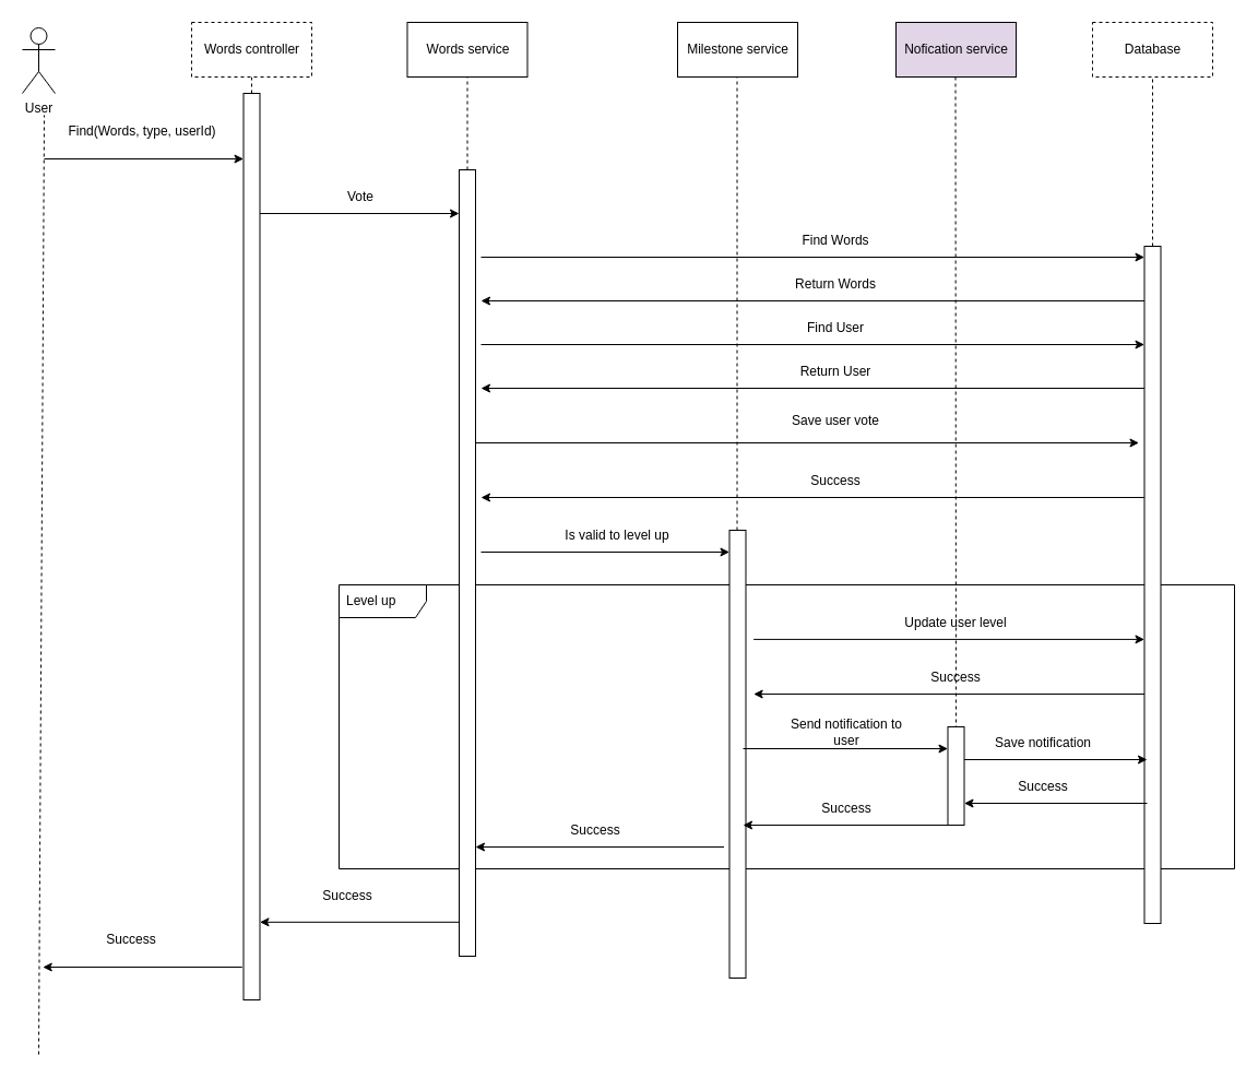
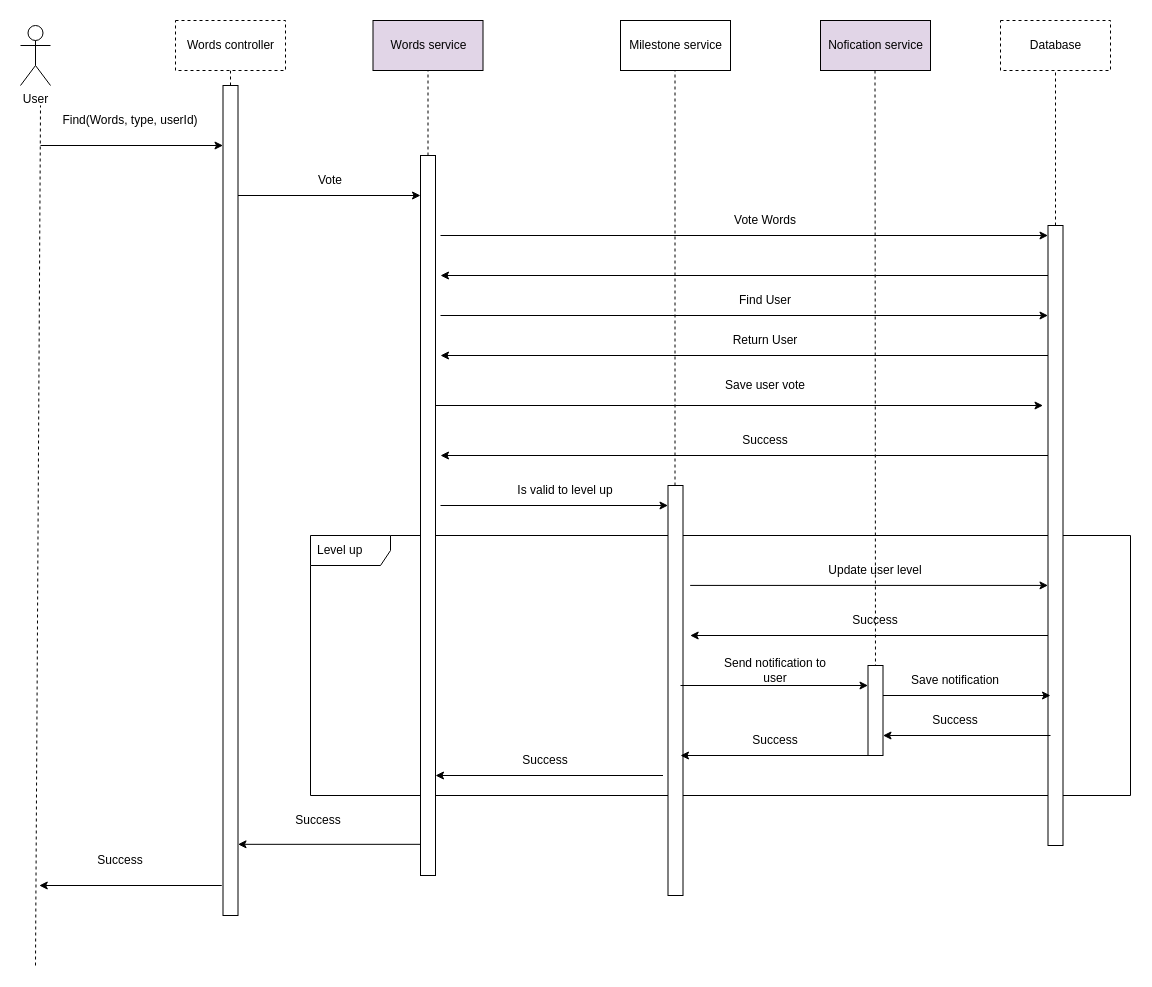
  <mxCell id="0" />
  <mxCell id="1" parent="0" />
  <mxCell id="2" value="Level up" style="shape=umlFrame;whiteSpace=wrap;html=1;width=80;height=30;boundedLbl=1;verticalAlign=middle;align=left;spacingLeft=5;" vertex="1" parent="1"><mxGeometry x="310" y="535" width="820" height="260" as="geometry" /></mxCell>
  <mxCell id="3" value="User" style="shape=umlActor;verticalLabelPosition=bottom;verticalAlign=top;html=1;outlineConnect=0;" vertex="1" parent="1"><mxGeometry x="20" y="25" width="30" height="60" as="geometry" /></mxCell>
  <mxCell id="4" value="" style="html=1;points=[];perimeter=orthogonalPerimeter;" vertex="1" parent="1"><mxGeometry x="222.5" y="85" width="15" height="830" as="geometry" /></mxCell>
  <mxCell id="5" value="" style="html=1;points=[];perimeter=orthogonalPerimeter;" vertex="1" parent="1"><mxGeometry x="420" y="155" width="15" height="720" as="geometry" /></mxCell>
  <mxCell id="6" value="" style="html=1;points=[];perimeter=orthogonalPerimeter;" vertex="1" parent="1"><mxGeometry x="1047.5" y="225" width="15" height="620" as="geometry" /></mxCell>
  <mxCell id="7" value="" style="endArrow=none;html=1;rounded=0;entryX=0.667;entryY=1.333;entryDx=0;entryDy=0;entryPerimeter=0;dashed=1;" edge="1" parent="1" target="3"><mxGeometry width="50" height="50" relative="1" as="geometry"><mxPoint x="35" y="965" as="sourcePoint" /><mxPoint x="30" y="165" as="targetPoint" /></mxGeometry></mxCell>
  <mxCell id="8" value="" style="endArrow=none;dashed=1;html=1;rounded=0;entryX=0.5;entryY=1;entryDx=0;entryDy=0;" edge="1" parent="1" source="4" target="9"><mxGeometry width="50" height="50" relative="1" as="geometry"><mxPoint x="140" y="235" as="sourcePoint" /><mxPoint x="190" y="185" as="targetPoint" /></mxGeometry></mxCell>
  <mxCell id="9" value="&lt;span style=&quot;&quot;&gt;Words controller&lt;/span&gt;" style="html=1;dashed=1;" vertex="1" parent="1"><mxGeometry x="175" y="20" width="110" height="50" as="geometry" /></mxCell>
- <mxCell id="10" value="&lt;span style=&quot;&quot;&gt;Words service&lt;/span&gt;" style="html=1;" vertex="1" parent="1"><mxGeometry x="372.5" y="20" width="110" height="50" as="geometry" /></mxCell>
+ <mxCell id="10" value="&lt;span style=&quot;&quot;&gt;Words service&lt;/span&gt;" style="html=1;fillColor=#e1d5e7;" vertex="1" parent="1"><mxGeometry x="372.5" y="20" width="110" height="50" as="geometry" /></mxCell>
  <mxCell id="11" value="&lt;span style=&quot;&quot;&gt;Database&lt;/span&gt;" style="html=1;dashed=1;" vertex="1" parent="1"><mxGeometry x="1000" y="20" width="110" height="50" as="geometry" /></mxCell>
  <mxCell id="12" value="" style="endArrow=none;dashed=1;html=1;rounded=0;entryX=0.5;entryY=1;entryDx=0;entryDy=0;" edge="1" parent="1" source="5" target="10"><mxGeometry width="50" height="50" relative="1" as="geometry"><mxPoint x="240" y="95" as="sourcePoint" /><mxPoint x="240" y="80" as="targetPoint" /></mxGeometry></mxCell>
  <mxCell id="13" value="" style="endArrow=none;dashed=1;html=1;rounded=0;entryX=0.5;entryY=1;entryDx=0;entryDy=0;" edge="1" parent="1" source="6" target="11"><mxGeometry width="50" height="50" relative="1" as="geometry"><mxPoint x="825" y="190" as="sourcePoint" /><mxPoint x="447.5" y="95" as="targetPoint" /></mxGeometry></mxCell>
  <mxCell id="14" value="Milestone service" style="html=1;" vertex="1" parent="1"><mxGeometry x="620" y="20" width="110" height="50" as="geometry" /></mxCell>
  <mxCell id="15" value="Nofication service" style="html=1;fillColor=#e1d5e7;" vertex="1" parent="1"><mxGeometry x="820" y="20" width="110" height="50" as="geometry" /></mxCell>
  <mxCell id="16" value="" style="endArrow=none;dashed=1;html=1;rounded=0;entryX=0.5;entryY=1;entryDx=0;entryDy=0;" edge="1" parent="1"><mxGeometry width="50" height="50" relative="1" as="geometry"><mxPoint x="875" y="685" as="sourcePoint" /><mxPoint x="874.5" y="70" as="targetPoint" /></mxGeometry></mxCell>
  <mxCell id="17" value="" style="endArrow=none;dashed=1;html=1;rounded=0;entryX=0.5;entryY=1;entryDx=0;entryDy=0;" edge="1" parent="1" source="26"><mxGeometry width="50" height="50" relative="1" as="geometry"><mxPoint x="680" y="535" as="sourcePoint" /><mxPoint x="674.5" y="70" as="targetPoint" /></mxGeometry></mxCell>
  <mxCell id="18" value="" style="endArrow=classic;html=1;rounded=0;" edge="1" parent="1"><mxGeometry width="50" height="50" relative="1" as="geometry"><mxPoint x="40" y="145" as="sourcePoint" /><mxPoint x="222.5" y="145" as="targetPoint" /></mxGeometry></mxCell>
  <mxCell id="19" value="" style="endArrow=classic;html=1;rounded=0;" edge="1" parent="1"><mxGeometry width="50" height="50" relative="1" as="geometry"><mxPoint x="237.5" y="195" as="sourcePoint" /><mxPoint x="420" y="195" as="targetPoint" /></mxGeometry></mxCell>
  <mxCell id="20" value="" style="endArrow=classic;html=1;rounded=0;" edge="1" parent="1" target="6"><mxGeometry width="50" height="50" relative="1" as="geometry"><mxPoint x="440" y="235" as="sourcePoint" /><mxPoint x="612.5" y="235" as="targetPoint" /></mxGeometry></mxCell>
  <mxCell id="21" value="" style="endArrow=none;html=1;rounded=0;endFill=0;startArrow=classic;startFill=1;" edge="1" parent="1" target="6"><mxGeometry width="50" height="50" relative="1" as="geometry"><mxPoint x="440" y="275" as="sourcePoint" /><mxPoint x="1017.5" y="315" as="targetPoint" /></mxGeometry></mxCell>
  <mxCell id="22" value="Vote" style="text;html=1;strokeColor=none;fillColor=none;align=center;verticalAlign=middle;whiteSpace=wrap;rounded=0;" vertex="1" parent="1"><mxGeometry x="300" y="165" width="60" height="30" as="geometry" /></mxCell>
  <mxCell id="23" value="Find(Words, type, userId)" style="text;html=1;strokeColor=none;fillColor=none;align=center;verticalAlign=middle;whiteSpace=wrap;rounded=0;" vertex="1" parent="1"><mxGeometry x="60" y="105" width="140" height="30" as="geometry" /></mxCell>
- <mxCell id="24" value="Find Words" style="text;html=1;strokeColor=none;fillColor=none;align=center;verticalAlign=middle;whiteSpace=wrap;rounded=0;" vertex="1" parent="1"><mxGeometry x="710" y="205" width="110" height="30" as="geometry" /></mxCell>
- <mxCell id="25" value="Return Words" style="text;html=1;strokeColor=none;fillColor=none;align=center;verticalAlign=middle;whiteSpace=wrap;rounded=0;" vertex="1" parent="1"><mxGeometry x="710" y="245" width="110" height="30" as="geometry" /></mxCell>
+ <mxCell id="24" value="Vote Words" style="text;html=1;strokeColor=none;fillColor=none;align=center;verticalAlign=middle;whiteSpace=wrap;rounded=0;" vertex="1" parent="1"><mxGeometry x="710" y="205" width="110" height="30" as="geometry" /></mxCell>
  <mxCell id="26" value="" style="html=1;points=[];perimeter=orthogonalPerimeter;" vertex="1" parent="1"><mxGeometry x="667.5" y="485" width="15" height="410" as="geometry" /></mxCell>
  <mxCell id="27" value="" style="endArrow=classic;html=1;rounded=0;endFill=1;startArrow=none;startFill=0;" edge="1" parent="1"><mxGeometry width="50" height="50" relative="1" as="geometry"><mxPoint x="440" y="315" as="sourcePoint" /><mxPoint x="1047.5" y="315" as="targetPoint" /></mxGeometry></mxCell>
  <mxCell id="28" value="Find User" style="text;html=1;strokeColor=none;fillColor=none;align=center;verticalAlign=middle;whiteSpace=wrap;rounded=0;" vertex="1" parent="1"><mxGeometry x="710" y="285" width="110" height="30" as="geometry" /></mxCell>
  <mxCell id="29" value="" style="endArrow=none;html=1;rounded=0;endFill=0;startArrow=classic;startFill=1;" edge="1" parent="1"><mxGeometry width="50" height="50" relative="1" as="geometry"><mxPoint x="440" y="355" as="sourcePoint" /><mxPoint x="1047.5" y="355" as="targetPoint" /></mxGeometry></mxCell>
  <mxCell id="30" value="Return User" style="text;html=1;strokeColor=none;fillColor=none;align=center;verticalAlign=middle;whiteSpace=wrap;rounded=0;" vertex="1" parent="1"><mxGeometry x="710" y="325" width="110" height="30" as="geometry" /></mxCell>
  <mxCell id="31" value="" style="endArrow=classic;html=1;rounded=0;endFill=1;startArrow=none;startFill=0;" edge="1" parent="1"><mxGeometry width="50" height="50" relative="1" as="geometry"><mxPoint x="435" y="405" as="sourcePoint" /><mxPoint x="1042.5" y="405" as="targetPoint" /></mxGeometry></mxCell>
  <mxCell id="32" value="Save user vote" style="text;html=1;strokeColor=none;fillColor=none;align=center;verticalAlign=middle;whiteSpace=wrap;rounded=0;" vertex="1" parent="1"><mxGeometry x="710" y="370" width="110" height="30" as="geometry" /></mxCell>
  <mxCell id="33" value="" style="endArrow=none;html=1;rounded=0;endFill=0;startArrow=classic;startFill=1;" edge="1" parent="1"><mxGeometry width="50" height="50" relative="1" as="geometry"><mxPoint x="440" y="455" as="sourcePoint" /><mxPoint x="1047.5" y="455" as="targetPoint" /></mxGeometry></mxCell>
  <mxCell id="34" value="Success" style="text;html=1;strokeColor=none;fillColor=none;align=center;verticalAlign=middle;whiteSpace=wrap;rounded=0;" vertex="1" parent="1"><mxGeometry x="710" y="425" width="110" height="30" as="geometry" /></mxCell>
  <mxCell id="35" value="" style="endArrow=classic;html=1;rounded=0;" edge="1" parent="1" target="26"><mxGeometry width="50" height="50" relative="1" as="geometry"><mxPoint x="440" y="505" as="sourcePoint" /><mxPoint x="617.5" y="545" as="targetPoint" /></mxGeometry></mxCell>
  <mxCell id="36" value="Is valid to level up" style="text;html=1;strokeColor=none;fillColor=none;align=center;verticalAlign=middle;whiteSpace=wrap;rounded=0;" vertex="1" parent="1"><mxGeometry x="510" y="475" width="110" height="30" as="geometry" /></mxCell>
  <mxCell id="37" value="" style="endArrow=classic;html=1;rounded=0;exitX=0.463;exitY=0.192;exitDx=0;exitDy=0;exitPerimeter=0;" edge="1" parent="1" source="2" target="6"><mxGeometry width="50" height="50" relative="1" as="geometry"><mxPoint x="682.5" y="565" as="sourcePoint" /><mxPoint x="910" y="565" as="targetPoint" /></mxGeometry></mxCell>
  <mxCell id="38" value="Update user level" style="text;html=1;strokeColor=none;fillColor=none;align=center;verticalAlign=middle;whiteSpace=wrap;rounded=0;" vertex="1" parent="1"><mxGeometry x="820" y="555" width="110" height="30" as="geometry" /></mxCell>
  <mxCell id="39" value="" style="endArrow=none;html=1;rounded=0;exitX=0.463;exitY=0.192;exitDx=0;exitDy=0;exitPerimeter=0;startArrow=classic;startFill=1;endFill=0;" edge="1" parent="1"><mxGeometry width="50" height="50" relative="1" as="geometry"><mxPoint x="689.66" y="635" as="sourcePoint" /><mxPoint x="1047.5" y="635" as="targetPoint" /></mxGeometry></mxCell>
  <mxCell id="40" value="Success" style="text;html=1;strokeColor=none;fillColor=none;align=center;verticalAlign=middle;whiteSpace=wrap;rounded=0;" vertex="1" parent="1"><mxGeometry x="820" y="605" width="110" height="30" as="geometry" /></mxCell>
  <mxCell id="41" value="" style="html=1;points=[];perimeter=orthogonalPerimeter;" vertex="1" parent="1"><mxGeometry x="867.5" y="665" width="15" height="90" as="geometry" /></mxCell>
  <mxCell id="42" value="" style="endArrow=classic;html=1;rounded=0;" edge="1" parent="1" target="41"><mxGeometry width="50" height="50" relative="1" as="geometry"><mxPoint x="680" y="685" as="sourcePoint" /><mxPoint x="907.5" y="685" as="targetPoint" /></mxGeometry></mxCell>
  <mxCell id="43" value="Send notification to user" style="text;html=1;strokeColor=none;fillColor=none;align=center;verticalAlign=middle;whiteSpace=wrap;rounded=0;" vertex="1" parent="1"><mxGeometry x="720" y="655" width="110" height="30" as="geometry" /></mxCell>
  <mxCell id="44" value="" style="endArrow=classic;html=1;rounded=0;" edge="1" parent="1"><mxGeometry width="50" height="50" relative="1" as="geometry"><mxPoint x="882.5" y="695" as="sourcePoint" /><mxPoint x="1050" y="695" as="targetPoint" /></mxGeometry></mxCell>
  <mxCell id="45" value="Save notification" style="text;html=1;strokeColor=none;fillColor=none;align=center;verticalAlign=middle;whiteSpace=wrap;rounded=0;" vertex="1" parent="1"><mxGeometry x="900" y="665" width="110" height="30" as="geometry" /></mxCell>
  <mxCell id="46" value="" style="endArrow=none;html=1;rounded=0;startArrow=classic;startFill=1;endFill=0;" edge="1" parent="1"><mxGeometry width="50" height="50" relative="1" as="geometry"><mxPoint x="882.5" y="735" as="sourcePoint" /><mxPoint x="1050" y="735" as="targetPoint" /></mxGeometry></mxCell>
  <mxCell id="47" value="Success" style="text;html=1;strokeColor=none;fillColor=none;align=center;verticalAlign=middle;whiteSpace=wrap;rounded=0;" vertex="1" parent="1"><mxGeometry x="900" y="705" width="110" height="30" as="geometry" /></mxCell>
  <mxCell id="48" value="" style="endArrow=none;html=1;rounded=0;startArrow=classic;startFill=1;endFill=0;" edge="1" parent="1"><mxGeometry width="50" height="50" relative="1" as="geometry"><mxPoint x="680" y="755" as="sourcePoint" /><mxPoint x="867.5" y="755" as="targetPoint" /></mxGeometry></mxCell>
  <mxCell id="49" value="Success" style="text;html=1;strokeColor=none;fillColor=none;align=center;verticalAlign=middle;whiteSpace=wrap;rounded=0;" vertex="1" parent="1"><mxGeometry x="720" y="725" width="110" height="30" as="geometry" /></mxCell>
  <mxCell id="50" value="" style="endArrow=none;html=1;rounded=0;startArrow=classic;startFill=1;endFill=0;" edge="1" parent="1"><mxGeometry width="50" height="50" relative="1" as="geometry"><mxPoint x="435" y="775" as="sourcePoint" /><mxPoint x="662.5" y="775" as="targetPoint" /></mxGeometry></mxCell>
  <mxCell id="51" value="Success" style="text;html=1;strokeColor=none;fillColor=none;align=center;verticalAlign=middle;whiteSpace=wrap;rounded=0;" vertex="1" parent="1"><mxGeometry x="490" y="745" width="110" height="30" as="geometry" /></mxCell>
  <mxCell id="52" value="" style="endArrow=none;html=1;rounded=0;startArrow=classic;startFill=1;endFill=0;" edge="1" parent="1"><mxGeometry width="50" height="50" relative="1" as="geometry"><mxPoint x="237.5" y="843.82" as="sourcePoint" /><mxPoint x="420" y="843.82" as="targetPoint" /></mxGeometry></mxCell>
  <mxCell id="53" value="Success" style="text;html=1;strokeColor=none;fillColor=none;align=center;verticalAlign=middle;whiteSpace=wrap;rounded=0;" vertex="1" parent="1"><mxGeometry x="262.5" y="805" width="110" height="30" as="geometry" /></mxCell>
  <mxCell id="54" value="" style="endArrow=none;html=1;rounded=0;startArrow=classic;startFill=1;endFill=0;" edge="1" parent="1"><mxGeometry width="50" height="50" relative="1" as="geometry"><mxPoint x="38.75" y="885" as="sourcePoint" /><mxPoint x="221.25" y="885" as="targetPoint" /></mxGeometry></mxCell>
  <mxCell id="55" value="Success" style="text;html=1;strokeColor=none;fillColor=none;align=center;verticalAlign=middle;whiteSpace=wrap;rounded=0;" vertex="1" parent="1"><mxGeometry x="65" y="845" width="110" height="30" as="geometry" /></mxCell>
